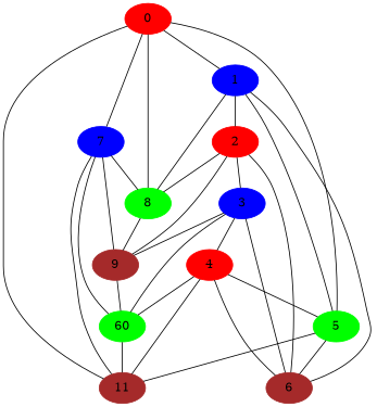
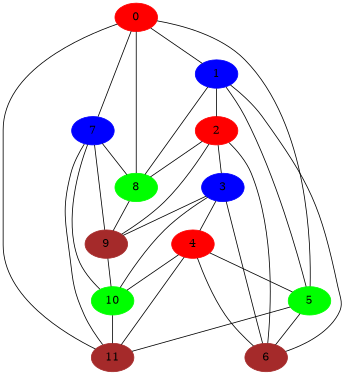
  graph {
    node [color=red style=filled]
    0
    1 [color=blue]
    5 [color=green]
    7 [color=blue]
    8 [color=green]
    11 [color=brown]
    2
    6 [color=brown]
    9 [color=brown]
-   10 [color=green label=60]
+   10 [color=green]
    3 [color=blue]
    4
    0 -- 1
    0 -- 5
    0 -- 7
    0 -- 8
    0 -- 11
    1 -- 5
    1 -- 8
    1 -- 2
    1 -- 6
    5 -- 11
    5 -- 6
    7 -- 8
    7 -- 11
    7 -- 9
    7 -- 10
    8 -- 9
    2 -- 8
    2 -- 6
    2 -- 9
    2 -- 3
    9 -- 10
    10 -- 11
    3 -- 6
    3 -- 9
    3 -- 10
    3 -- 4
    4 -- 5
    4 -- 11
    4 -- 6
    4 -- 10
  }
